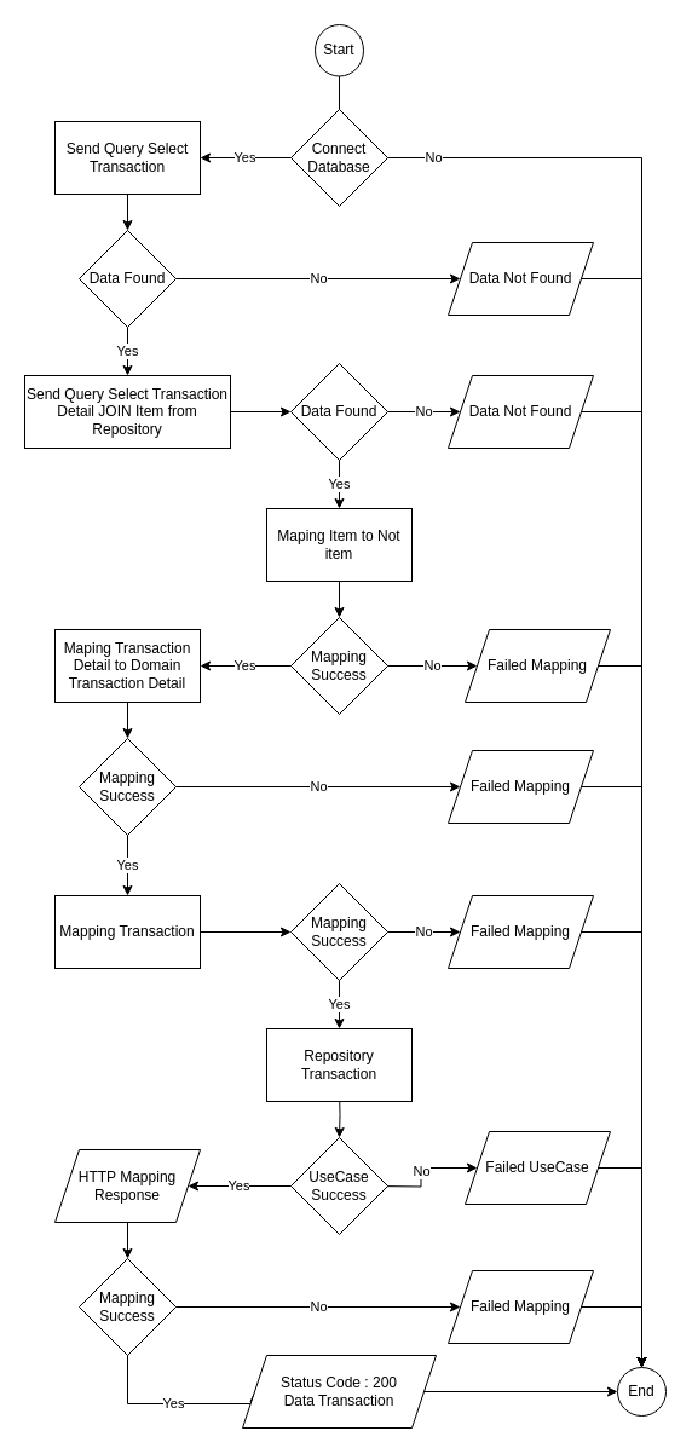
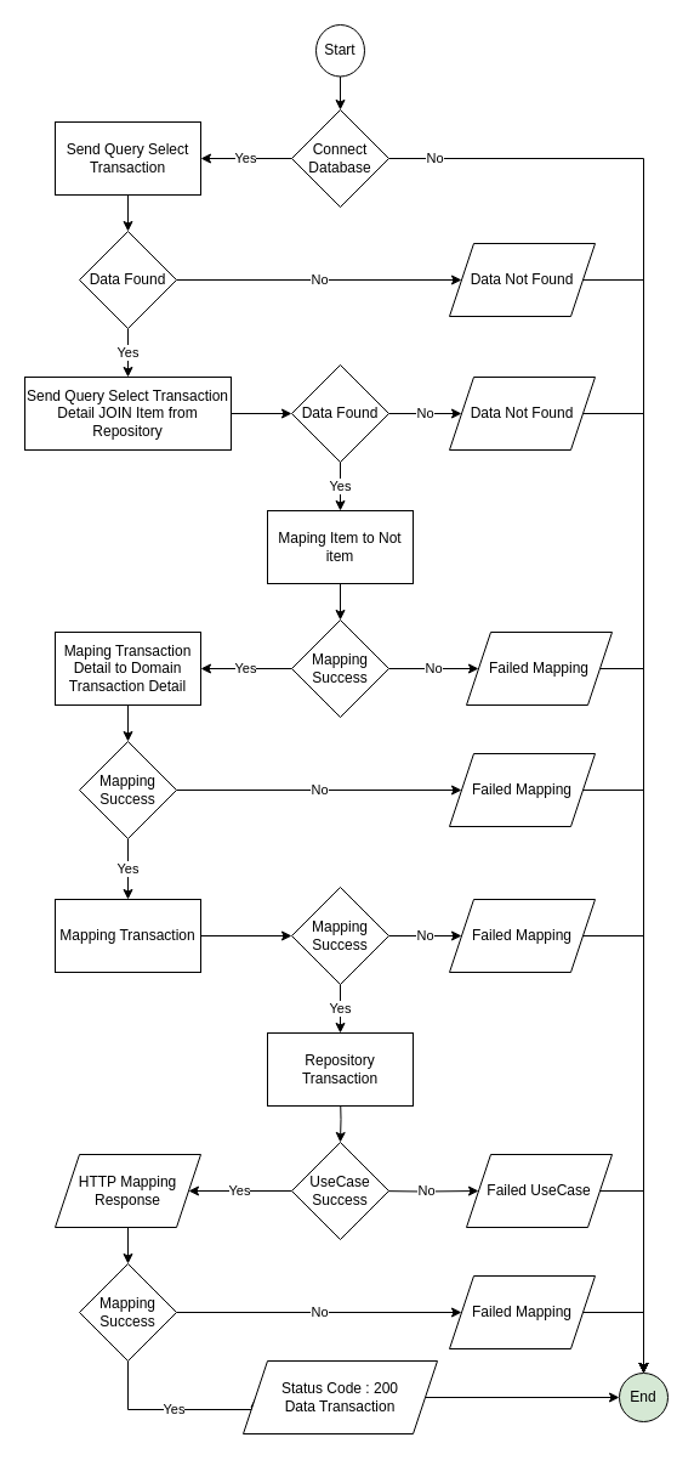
  <mxCell id="0" />
  <mxCell id="1" parent="0" />
- <mxCell id="2" style="edgeStyle=orthogonalEdgeStyle;rounded=0;orthogonalLoop=1;jettySize=auto;html=1;exitX=0.5;exitY=1;exitDx=0;exitDy=0;entryX=0.5;entryY=0;entryDx=0;entryDy=0;endArrow=none;" parent="1" source="3" target="6" edge="1"><mxGeometry relative="1" as="geometry" /></mxCell>
+ <mxCell id="2" style="edgeStyle=orthogonalEdgeStyle;rounded=0;orthogonalLoop=1;jettySize=auto;html=1;exitX=0.5;exitY=1;exitDx=0;exitDy=0;entryX=0.5;entryY=0;entryDx=0;entryDy=0;" parent="1" source="3" target="6" edge="1"><mxGeometry relative="1" as="geometry" /></mxCell>
  <mxCell id="3" value="Start" style="ellipse;whiteSpace=wrap;html=1;" parent="1" vertex="1"><mxGeometry x="260" width="40" height="42.5" as="geometry" y="20" /></mxCell>
  <mxCell id="4" value="Yes" style="edgeStyle=orthogonalEdgeStyle;rounded=0;orthogonalLoop=1;jettySize=auto;html=1;entryX=1;entryY=0.5;entryDx=0;entryDy=0;" parent="1" source="6" target="46" edge="1"><mxGeometry relative="1" as="geometry"><mxPoint x="160" y="130" as="targetPoint" /></mxGeometry></mxCell>
  <mxCell id="5" value="No" style="edgeStyle=orthogonalEdgeStyle;rounded=0;orthogonalLoop=1;jettySize=auto;html=1;exitX=1;exitY=0.5;exitDx=0;exitDy=0;entryX=0.5;entryY=0;entryDx=0;entryDy=0;" parent="1" source="6" target="23" edge="1"><mxGeometry x="-0.938" relative="1" as="geometry"><mxPoint as="offset" /></mxGeometry></mxCell>
  <mxCell id="6" value="Connect&lt;br&gt;Database" style="rhombus;whiteSpace=wrap;html=1;" parent="1" vertex="1"><mxGeometry x="240" y="90" width="80" height="80" as="geometry" /></mxCell>
  <mxCell id="7" style="edgeStyle=orthogonalEdgeStyle;rounded=0;orthogonalLoop=1;jettySize=auto;html=1;exitX=1;exitY=0.5;exitDx=0;exitDy=0;entryX=0;entryY=0.5;entryDx=0;entryDy=0;" parent="1" source="8" target="11" edge="1"><mxGeometry relative="1" as="geometry" /></mxCell>
  <mxCell id="8" value="Send Query Select Transaction Detail JOIN Item from Repository" style="whiteSpace=wrap;html=1;" parent="1" vertex="1"><mxGeometry x="20" y="310" width="170" height="60" as="geometry" /></mxCell>
  <mxCell id="9" value="Yes" style="edgeStyle=orthogonalEdgeStyle;rounded=0;orthogonalLoop=1;jettySize=auto;html=1;exitX=0.5;exitY=1;exitDx=0;exitDy=0;" parent="1" source="11" target="13" edge="1"><mxGeometry relative="1" as="geometry" /></mxCell>
  <mxCell id="10" value="No" style="edgeStyle=orthogonalEdgeStyle;rounded=0;orthogonalLoop=1;jettySize=auto;html=1;exitX=1;exitY=0.5;exitDx=0;exitDy=0;entryX=0;entryY=0.5;entryDx=0;entryDy=0;" parent="1" source="11" target="25" edge="1"><mxGeometry relative="1" as="geometry" /></mxCell>
  <mxCell id="11" value="Data Found" style="rhombus;whiteSpace=wrap;html=1;" parent="1" vertex="1"><mxGeometry x="240" y="300" width="80" height="80" as="geometry" /></mxCell>
  <mxCell id="12" style="edgeStyle=orthogonalEdgeStyle;rounded=0;orthogonalLoop=1;jettySize=auto;html=1;exitX=0.5;exitY=1;exitDx=0;exitDy=0;entryX=0.5;entryY=0;entryDx=0;entryDy=0;" parent="1" source="13" target="28" edge="1"><mxGeometry relative="1" as="geometry" /></mxCell>
  <mxCell id="13" value="Maping Item to Not item" style="whiteSpace=wrap;html=1;" parent="1" vertex="1"><mxGeometry x="220" y="420" width="120" height="60" as="geometry" /></mxCell>
  <mxCell id="14" style="edgeStyle=orthogonalEdgeStyle;rounded=0;orthogonalLoop=1;jettySize=auto;html=1;exitX=0.5;exitY=1;exitDx=0;exitDy=0;entryX=0.5;entryY=0;entryDx=0;entryDy=0;" parent="1" target="31" edge="1"><mxGeometry relative="1" as="geometry"><mxPoint x="280" y="900" as="sourcePoint" /><mxPoint x="230" y="980" as="targetPoint" /></mxGeometry></mxCell>
  <mxCell id="15" value="Repository &lt;br&gt;Transaction" style="whiteSpace=wrap;html=1;" parent="1" vertex="1"><mxGeometry x="220" y="850" width="120" height="60" as="geometry" /></mxCell>
  <mxCell id="16" style="edgeStyle=orthogonalEdgeStyle;rounded=0;orthogonalLoop=1;jettySize=auto;html=1;exitX=0.5;exitY=1;exitDx=0;exitDy=0;entryX=0.5;entryY=0;entryDx=0;entryDy=0;" parent="1" source="17" target="20" edge="1"><mxGeometry relative="1" as="geometry" /></mxCell>
  <mxCell id="17" value="HTTP Mapping Response" style="shape=parallelogram;perimeter=parallelogramPerimeter;whiteSpace=wrap;html=1;fixedSize=1;" parent="1" vertex="1"><mxGeometry x="45" y="950" width="120" height="60" as="geometry" /></mxCell>
  <mxCell id="18" value="No" style="edgeStyle=orthogonalEdgeStyle;rounded=0;orthogonalLoop=1;jettySize=auto;html=1;exitX=1;exitY=0.5;exitDx=0;exitDy=0;entryX=0;entryY=0.5;entryDx=0;entryDy=0;" parent="1" source="20" target="35" edge="1"><mxGeometry relative="1" as="geometry" /></mxCell>
  <mxCell id="19" value="Yes" style="edgeStyle=orthogonalEdgeStyle;rounded=0;orthogonalLoop=1;jettySize=auto;html=1;exitX=0.5;exitY=1;exitDx=0;exitDy=0;entryX=0;entryY=0.5;entryDx=0;entryDy=0;" parent="1" source="20" target="22" edge="1"><mxGeometry relative="1" as="geometry"><Array as="points"><mxPoint x="105" y="1160" /></Array></mxGeometry></mxCell>
  <mxCell id="20" value="Mapping Success" style="rhombus;whiteSpace=wrap;html=1;" parent="1" vertex="1"><mxGeometry x="65" y="1040" width="80" height="80" as="geometry" /></mxCell>
  <mxCell id="21" style="edgeStyle=orthogonalEdgeStyle;rounded=0;orthogonalLoop=1;jettySize=auto;html=1;exitX=1;exitY=0.5;exitDx=0;exitDy=0;" parent="1" source="22" target="23" edge="1"><mxGeometry relative="1" as="geometry" /></mxCell>
  <mxCell id="22" value="Status Code : 200&lt;br&gt;Data Transaction" style="shape=parallelogram;perimeter=parallelogramPerimeter;whiteSpace=wrap;html=1;fixedSize=1;" parent="1" vertex="1"><mxGeometry x="200" y="1120" width="160" height="60" as="geometry" /></mxCell>
- <mxCell id="23" value="End" style="ellipse;whiteSpace=wrap;html=1;" parent="1" vertex="1"><mxGeometry x="510" y="1130" width="40" height="40" as="geometry" /></mxCell>
+ <mxCell id="23" value="End" style="ellipse;whiteSpace=wrap;html=1;fillColor=#d5e8d4;" parent="1" vertex="1"><mxGeometry x="510" y="1130" width="40" height="40" as="geometry" /></mxCell>
  <mxCell id="24" style="edgeStyle=orthogonalEdgeStyle;rounded=0;orthogonalLoop=1;jettySize=auto;html=1;exitX=1;exitY=0.5;exitDx=0;exitDy=0;entryX=0.5;entryY=0;entryDx=0;entryDy=0;" parent="1" source="25" target="23" edge="1"><mxGeometry relative="1" as="geometry" /></mxCell>
  <mxCell id="25" value="Data Not Found" style="shape=parallelogram;perimeter=parallelogramPerimeter;whiteSpace=wrap;html=1;fixedSize=1;" parent="1" vertex="1"><mxGeometry x="370" y="310" width="120" height="60" as="geometry" /></mxCell>
  <mxCell id="26" value="No" style="edgeStyle=orthogonalEdgeStyle;rounded=0;orthogonalLoop=1;jettySize=auto;html=1;exitX=1;exitY=0.5;exitDx=0;exitDy=0;entryX=0;entryY=0.5;entryDx=0;entryDy=0;" parent="1" source="28" target="33" edge="1"><mxGeometry relative="1" as="geometry" /></mxCell>
  <mxCell id="27" value="Yes" style="edgeStyle=orthogonalEdgeStyle;rounded=0;orthogonalLoop=1;jettySize=auto;html=1;exitX=0;exitY=0.5;exitDx=0;exitDy=0;entryX=1;entryY=0.5;entryDx=0;entryDy=0;" parent="1" source="28" target="39" edge="1"><mxGeometry relative="1" as="geometry" /></mxCell>
  <mxCell id="28" value="Mapping Success" style="rhombus;whiteSpace=wrap;html=1;" parent="1" vertex="1"><mxGeometry x="240" y="510" width="80" height="80" as="geometry" /></mxCell>
  <mxCell id="29" value="Yes" style="edgeStyle=orthogonalEdgeStyle;rounded=0;orthogonalLoop=1;jettySize=auto;html=1;exitX=0;exitY=0.5;exitDx=0;exitDy=0;entryX=1;entryY=0.5;entryDx=0;entryDy=0;" parent="1" source="31" target="17" edge="1"><mxGeometry relative="1" as="geometry"><mxPoint x="270" y="1020" as="sourcePoint" /></mxGeometry></mxCell>
  <mxCell id="30" value="No" style="edgeStyle=orthogonalEdgeStyle;rounded=0;orthogonalLoop=1;jettySize=auto;html=1;exitX=1;exitY=0.5;exitDx=0;exitDy=0;entryX=0;entryY=0.5;entryDx=0;entryDy=0;" parent="1" target="37" edge="1"><mxGeometry relative="1" as="geometry"><mxPoint x="310" y="980" as="sourcePoint" /></mxGeometry></mxCell>
  <mxCell id="31" value="UseCase Success" style="rhombus;whiteSpace=wrap;html=1;" parent="1" vertex="1"><mxGeometry x="240" y="940" width="80" height="80" as="geometry" /></mxCell>
  <mxCell id="32" style="edgeStyle=orthogonalEdgeStyle;rounded=0;orthogonalLoop=1;jettySize=auto;html=1;exitX=1;exitY=0.5;exitDx=0;exitDy=0;entryX=0.5;entryY=0;entryDx=0;entryDy=0;" parent="1" source="33" target="23" edge="1"><mxGeometry relative="1" as="geometry" /></mxCell>
  <mxCell id="33" value="Failed Mapping" style="shape=parallelogram;perimeter=parallelogramPerimeter;whiteSpace=wrap;html=1;fixedSize=1;" parent="1" vertex="1"><mxGeometry x="384" y="520" width="120" height="60" as="geometry" /></mxCell>
  <mxCell id="34" style="edgeStyle=orthogonalEdgeStyle;rounded=0;orthogonalLoop=1;jettySize=auto;html=1;exitX=1;exitY=0.5;exitDx=0;exitDy=0;entryX=0.5;entryY=0;entryDx=0;entryDy=0;" parent="1" source="35" target="23" edge="1"><mxGeometry relative="1" as="geometry" /></mxCell>
  <mxCell id="35" value="Failed Mapping" style="shape=parallelogram;perimeter=parallelogramPerimeter;whiteSpace=wrap;html=1;fixedSize=1;" parent="1" vertex="1"><mxGeometry x="370" y="1050" width="120" height="60" as="geometry" /></mxCell>
  <mxCell id="36" style="edgeStyle=orthogonalEdgeStyle;rounded=0;orthogonalLoop=1;jettySize=auto;html=1;exitX=1;exitY=0.5;exitDx=0;exitDy=0;entryX=0.5;entryY=0;entryDx=0;entryDy=0;" parent="1" source="37" target="23" edge="1"><mxGeometry relative="1" as="geometry" /></mxCell>
- <mxCell id="37" value="Failed UseCase" style="shape=parallelogram;perimeter=parallelogramPerimeter;whiteSpace=wrap;html=1;fixedSize=1;" parent="1" vertex="1"><mxGeometry x="384" y="935" width="120" height="60" as="geometry" /></mxCell>
+ <mxCell id="37" value="Failed UseCase" style="shape=parallelogram;perimeter=parallelogramPerimeter;whiteSpace=wrap;html=1;fixedSize=1;" parent="1" vertex="1"><mxGeometry x="384" y="950" width="120" height="60" as="geometry" /></mxCell>
  <mxCell id="38" style="edgeStyle=orthogonalEdgeStyle;rounded=0;orthogonalLoop=1;jettySize=auto;html=1;exitX=0.5;exitY=1;exitDx=0;exitDy=0;entryX=0.5;entryY=0;entryDx=0;entryDy=0;" parent="1" source="39" target="42" edge="1"><mxGeometry relative="1" as="geometry" /></mxCell>
  <mxCell id="39" value="Maping Transaction Detail to Domain Transaction Detail" style="whiteSpace=wrap;html=1;" parent="1" vertex="1"><mxGeometry x="45" y="520" width="120" height="60" as="geometry" /></mxCell>
  <mxCell id="40" value="No" style="edgeStyle=orthogonalEdgeStyle;rounded=0;orthogonalLoop=1;jettySize=auto;html=1;exitX=1;exitY=0.5;exitDx=0;exitDy=0;entryX=0;entryY=0.5;entryDx=0;entryDy=0;" parent="1" source="42" target="44" edge="1"><mxGeometry relative="1" as="geometry" /></mxCell>
  <mxCell id="41" value="Yes" style="edgeStyle=orthogonalEdgeStyle;rounded=0;orthogonalLoop=1;jettySize=auto;html=1;" parent="1" source="42" target="53" edge="1"><mxGeometry relative="1" as="geometry" /></mxCell>
  <mxCell id="42" value="Mapping Success" style="rhombus;whiteSpace=wrap;html=1;" parent="1" vertex="1"><mxGeometry x="65" y="610" width="80" height="80" as="geometry" /></mxCell>
  <mxCell id="43" style="edgeStyle=orthogonalEdgeStyle;rounded=0;orthogonalLoop=1;jettySize=auto;html=1;exitX=1;exitY=0.5;exitDx=0;exitDy=0;entryX=0.5;entryY=0;entryDx=0;entryDy=0;" parent="1" source="44" target="23" edge="1"><mxGeometry relative="1" as="geometry" /></mxCell>
  <mxCell id="44" value="Failed Mapping" style="shape=parallelogram;perimeter=parallelogramPerimeter;whiteSpace=wrap;html=1;fixedSize=1;" parent="1" vertex="1"><mxGeometry x="370" y="620" width="120" height="60" as="geometry" /></mxCell>
  <mxCell id="45" value="" style="edgeStyle=orthogonalEdgeStyle;rounded=0;orthogonalLoop=1;jettySize=auto;html=1;entryX=0.5;entryY=0;entryDx=0;entryDy=0;" parent="1" source="46" target="49" edge="1"><mxGeometry relative="1" as="geometry"><mxPoint x="105" y="190" as="targetPoint" /></mxGeometry></mxCell>
  <mxCell id="46" value="Send Query Select Transaction" style="rounded=0;whiteSpace=wrap;html=1;" parent="1" vertex="1"><mxGeometry x="45" y="100" width="120" height="60" as="geometry" /></mxCell>
  <mxCell id="47" value="No" style="edgeStyle=orthogonalEdgeStyle;rounded=0;orthogonalLoop=1;jettySize=auto;html=1;exitX=1;exitY=0.5;exitDx=0;exitDy=0;entryX=0;entryY=0.5;entryDx=0;entryDy=0;" parent="1" source="49" target="51" edge="1"><mxGeometry relative="1" as="geometry" /></mxCell>
  <mxCell id="48" value="Yes" style="edgeStyle=orthogonalEdgeStyle;rounded=0;orthogonalLoop=1;jettySize=auto;html=1;entryX=0.5;entryY=0;entryDx=0;entryDy=0;" parent="1" source="49" target="8" edge="1"><mxGeometry relative="1" as="geometry"><mxPoint x="105" y="220" as="targetPoint" /></mxGeometry></mxCell>
  <mxCell id="49" value="Data Found" style="rhombus;whiteSpace=wrap;html=1;" parent="1" vertex="1"><mxGeometry x="65" y="190" width="80" height="80" as="geometry" /></mxCell>
  <mxCell id="50" style="edgeStyle=orthogonalEdgeStyle;rounded=0;orthogonalLoop=1;jettySize=auto;html=1;exitX=1;exitY=0.5;exitDx=0;exitDy=0;entryX=0.5;entryY=0;entryDx=0;entryDy=0;" parent="1" source="51" target="23" edge="1"><mxGeometry relative="1" as="geometry"><mxPoint x="570" y="670" as="targetPoint" /></mxGeometry></mxCell>
  <mxCell id="51" value="Data Not Found" style="shape=parallelogram;perimeter=parallelogramPerimeter;whiteSpace=wrap;html=1;fixedSize=1;" parent="1" vertex="1"><mxGeometry x="370" y="200" width="120" height="60" as="geometry" /></mxCell>
  <mxCell id="52" value="" style="edgeStyle=orthogonalEdgeStyle;rounded=0;orthogonalLoop=1;jettySize=auto;html=1;" parent="1" source="53" target="56" edge="1"><mxGeometry relative="1" as="geometry" /></mxCell>
  <mxCell id="53" value="Mapping Transaction" style="whiteSpace=wrap;html=1;" parent="1" vertex="1"><mxGeometry x="45" y="740" width="120" height="60" as="geometry" /></mxCell>
  <mxCell id="54" value="No" style="edgeStyle=orthogonalEdgeStyle;rounded=0;orthogonalLoop=1;jettySize=auto;html=1;exitX=1;exitY=0.5;exitDx=0;exitDy=0;entryX=0;entryY=0.5;entryDx=0;entryDy=0;" parent="1" source="56" target="58" edge="1"><mxGeometry relative="1" as="geometry" /></mxCell>
  <mxCell id="55" value="Yes" style="edgeStyle=orthogonalEdgeStyle;rounded=0;orthogonalLoop=1;jettySize=auto;html=1;exitX=0.5;exitY=1;exitDx=0;exitDy=0;entryX=0.5;entryY=0;entryDx=0;entryDy=0;" parent="1" source="56" target="15" edge="1"><mxGeometry relative="1" as="geometry" /></mxCell>
  <mxCell id="56" value="Mapping Success" style="rhombus;whiteSpace=wrap;html=1;" parent="1" vertex="1"><mxGeometry x="240" y="730" width="80" height="80" as="geometry" /></mxCell>
  <mxCell id="57" style="edgeStyle=orthogonalEdgeStyle;rounded=0;orthogonalLoop=1;jettySize=auto;html=1;exitX=1;exitY=0.5;exitDx=0;exitDy=0;entryX=0.5;entryY=0;entryDx=0;entryDy=0;" parent="1" source="58" target="23" edge="1"><mxGeometry relative="1" as="geometry" /></mxCell>
  <mxCell id="58" value="Failed Mapping" style="shape=parallelogram;perimeter=parallelogramPerimeter;whiteSpace=wrap;html=1;fixedSize=1;" parent="1" vertex="1"><mxGeometry x="370" y="740" width="120" height="60" as="geometry" /></mxCell>
